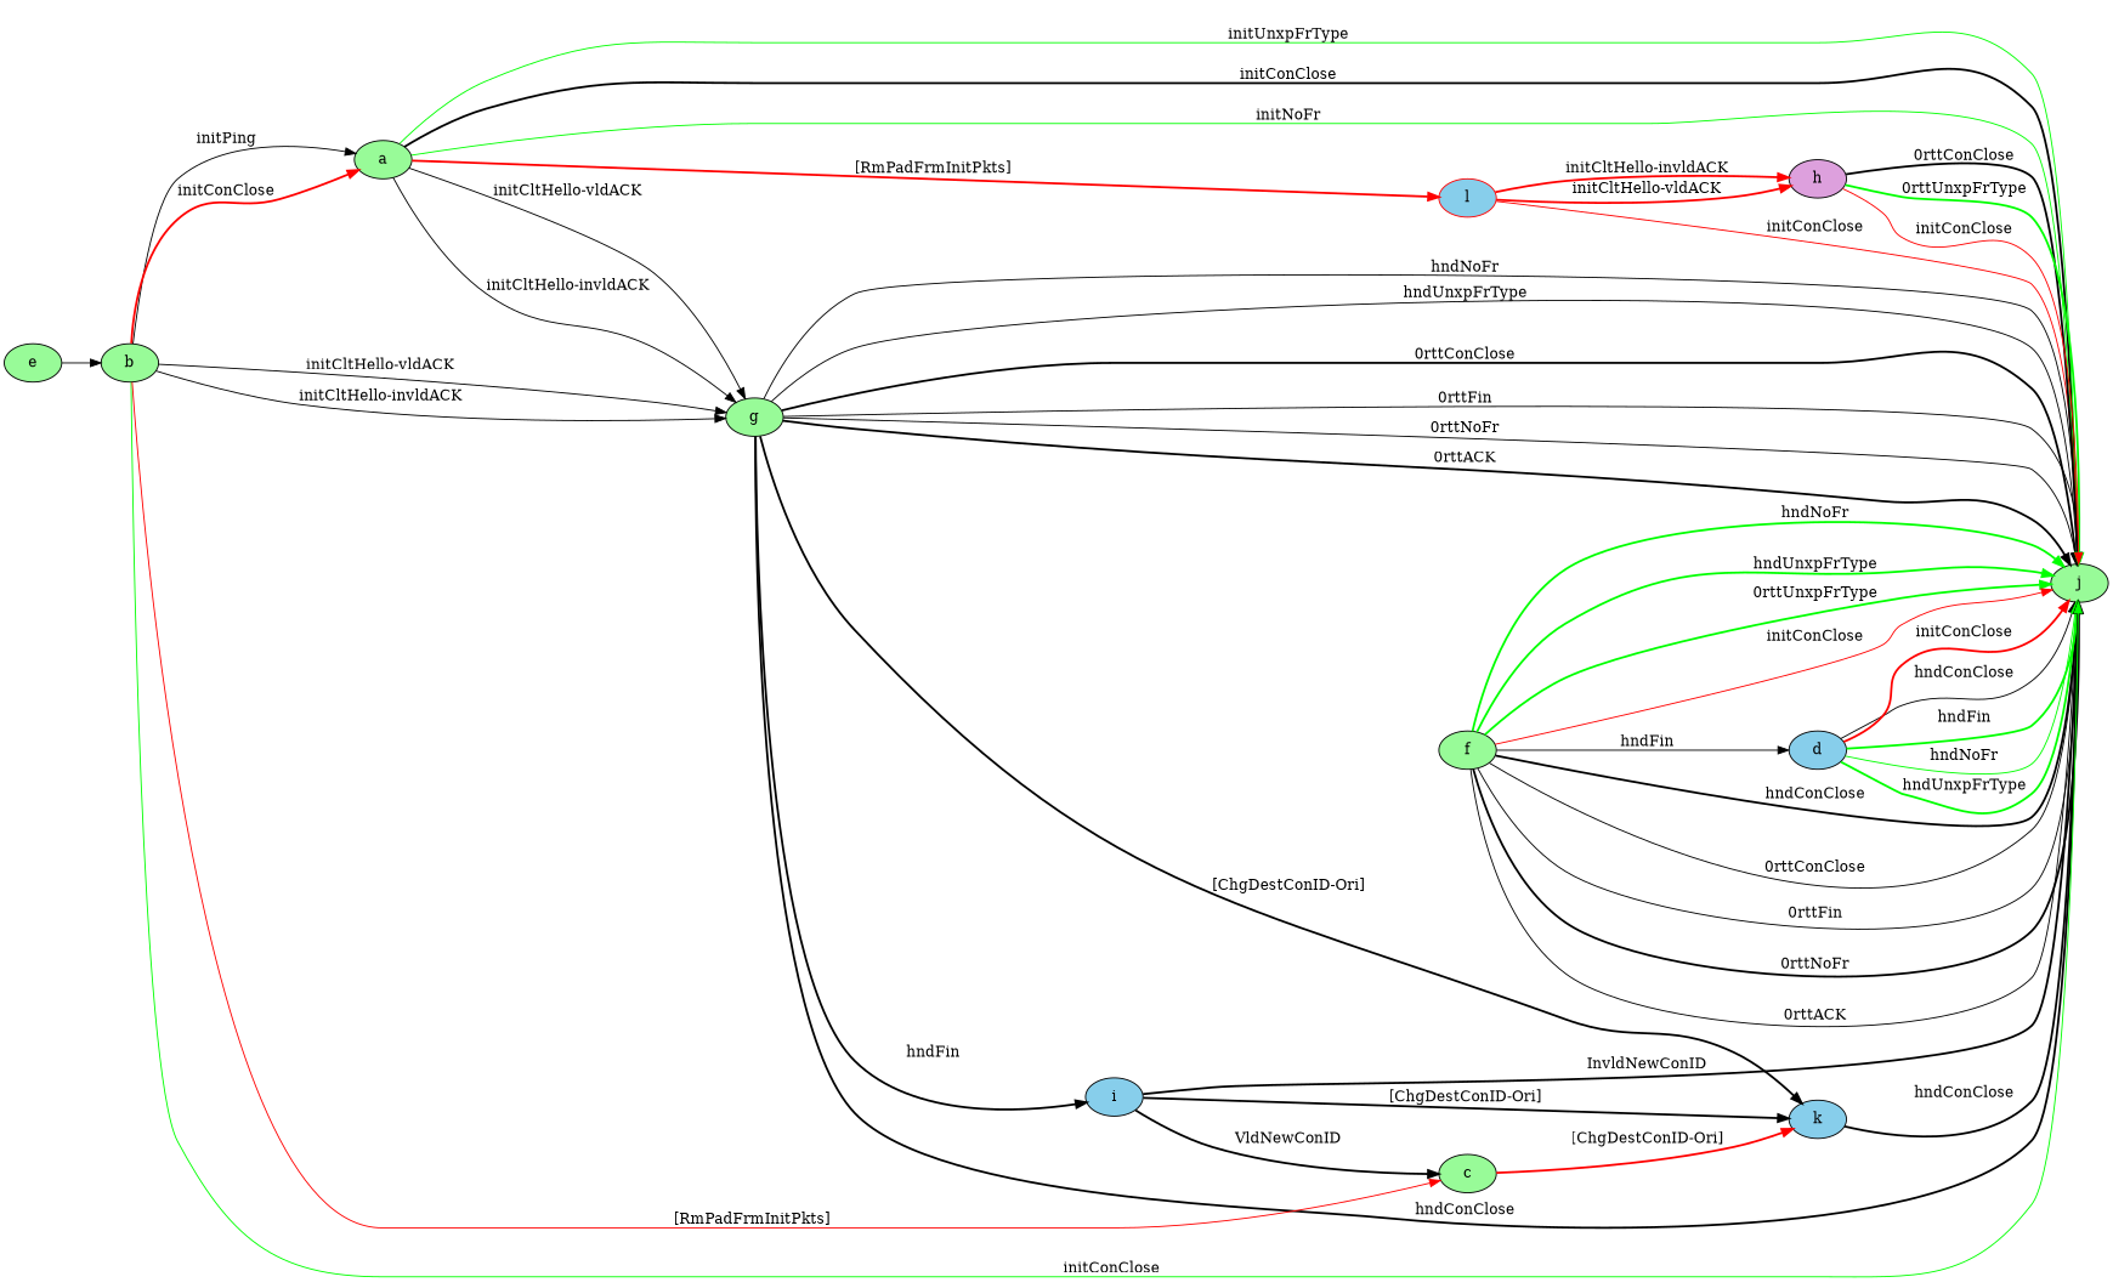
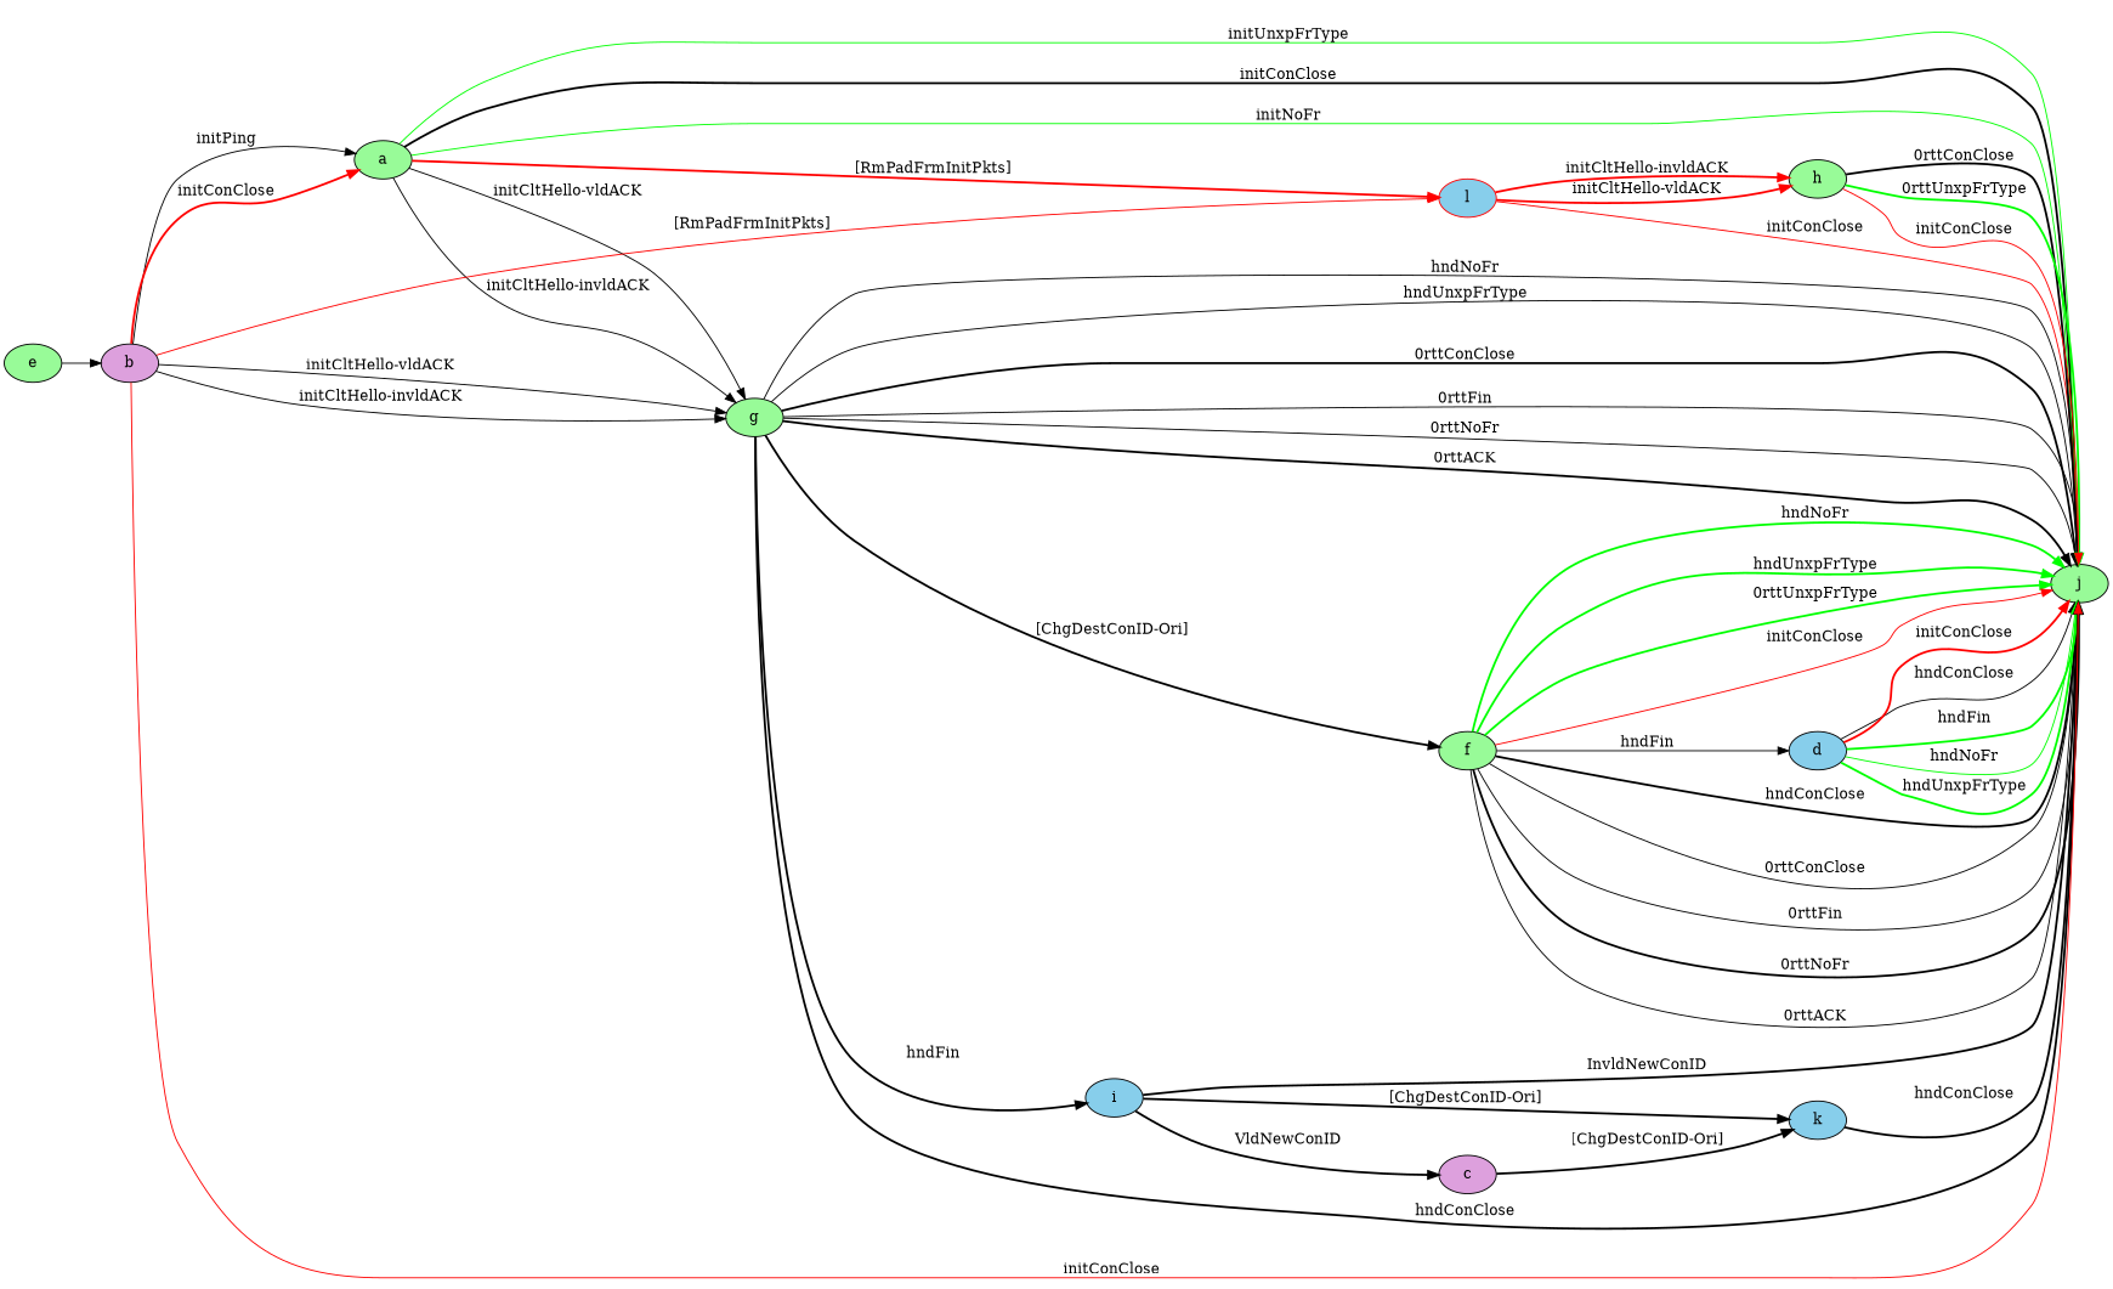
  digraph {
    rankdir=LR
    node [fillcolor=palegreen style=filled]
    edge [style=bold]
    a
    g
    j
    l [color=red fillcolor=skyblue]
    f
    i [fillcolor=skyblue]
-   h [fillcolor=plum]
+   h
    d [fillcolor=skyblue]
-   c
+   c [fillcolor=plum]
    k [fillcolor=skyblue]
-   b
+   b [fillcolor=plum]
    e
    a -> g [label="initCltHello-vldACK " style=solid]
    a -> g [label="initCltHello-invldACK " style=solid]
    a -> j [label="initConClose "]
    a -> j [color=green label="initNoFr " style=solid]
    a -> j [color=green label="initUnxpFrType " style=solid]
    a -> l [color=red label="[RmPadFrmInitPkts] "]
    g -> j [label="hndConClose "]
    g -> j [label="hndNoFr " style=solid]
    g -> j [label="hndUnxpFrType " style=solid]
    g -> j [label="0rttConClose "]
    g -> j [label="0rttFin " style=solid]
    g -> j [label="0rttNoFr " style=solid]
    g -> j [label="0rttACK "]
-   g -> k [label="[ChgDestConID-Ori] "]
+   g -> f [label="[ChgDestConID-Ori] "]
    g -> i [label="hndFin "]
    l -> j [color=red label="initConClose " style=solid]
    l -> h [color=red label="initCltHello-vldACK "]
    l -> h [color=red label="initCltHello-invldACK "]
    f -> j [label="hndConClose "]
    f -> j [label="0rttConClose " style=solid]
    f -> j [label="0rttFin " style=solid]
    f -> j [label="0rttNoFr "]
    f -> j [label="0rttACK " style=solid]
    f -> j [color=green label="hndNoFr "]
    f -> j [color=green label="hndUnxpFrType "]
    f -> j [color=green label="0rttUnxpFrType "]
    f -> j [color=red label="initConClose " style=solid]
    f -> d [label="hndFin " style=solid]
    i -> j [label="InvldNewConID "]
    i -> c [label="VldNewConID "]
    i -> k [label="[ChgDestConID-Ori] "]
    h -> j [label="0rttConClose "]
    h -> j [color=green label="0rttUnxpFrType "]
    h -> j [color=red label="initConClose " style=solid]
    d -> j [label="hndConClose " style=solid]
    d -> j [color=green label="hndFin "]
    d -> j [color=green label="hndNoFr " style=solid]
    d -> j [color=green label="hndUnxpFrType "]
    d -> j [color=red label="initConClose "]
-   c -> k [label="[ChgDestConID-Ori] " color=red]
+   c -> k [label="[ChgDestConID-Ori] "]
    k -> j [label="hndConClose "]
    b -> a [label="initPing " style=solid]
    b -> a [color=red label="initConClose "]
    b -> g [label="initCltHello-vldACK " style=solid]
    b -> g [label="initCltHello-invldACK " style=solid]
-   b -> j [color=green label="initConClose " style=solid]
-   b -> c [color=red label="[RmPadFrmInitPkts] " style=solid]
+   b -> j [color=red label="initConClose " style=solid]
+   b -> l [color=red label="[RmPadFrmInitPkts] " style=solid]
    e -> b [style=solid]
  }
